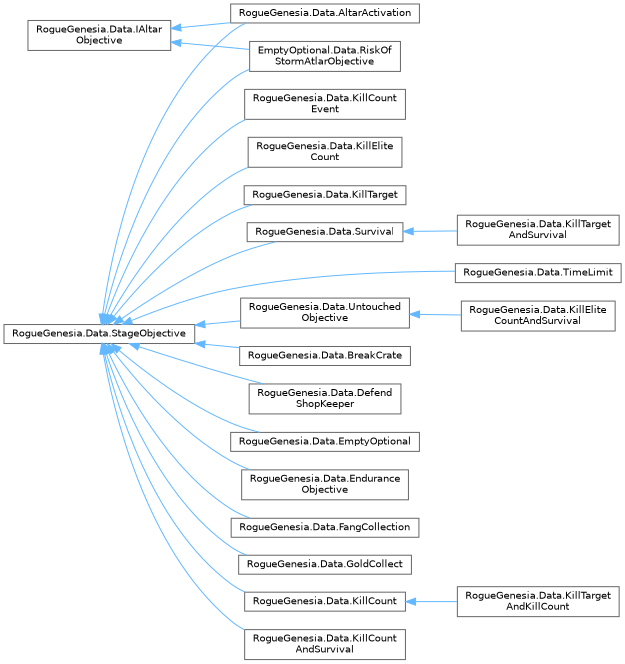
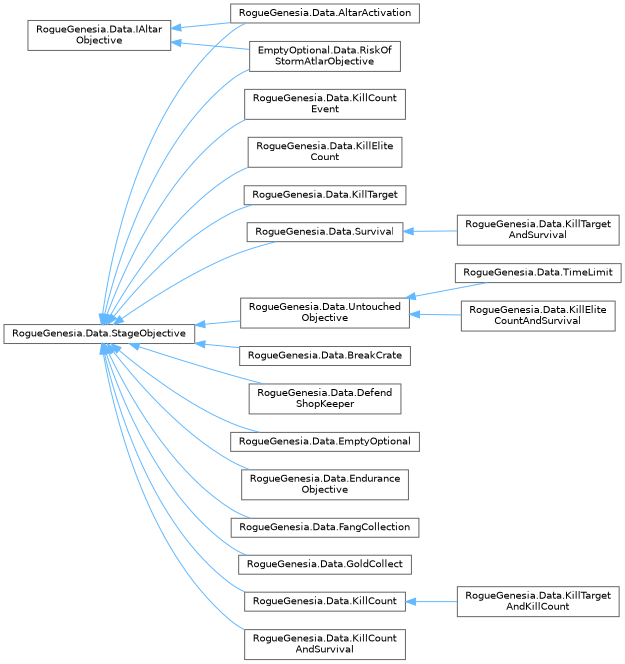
  digraph {
    rankdir=LR
    node [color=grey40 fillcolor=white fontname=Helvetica fontsize=10 shape=box style=filled]
    edge [color=steelblue1 dir=back fontname=Helvetica fontsize=10 labelfontname=Helvetica labelfontsize=10 style=solid]
    n1 [height=0.2 label="RogueGenesia.Data.IAltar\lObjective" width=0.4]
    n2 [height=0.2 label="RogueGenesia.Data.AltarActivation" width=0.4]
    n3 [height=0.2 label="EmptyOptional.Data.RiskOf\lStormAtlarObjective" width=0.4]
    n4 [height=0.2 label="RogueGenesia.Data.StageObjective" width=0.4]
    n5 [height=0.2 label="RogueGenesia.Data.BreakCrate" width=0.4]
    n6 [height=0.2 label="RogueGenesia.Data.Defend\lShopKeeper" width=0.4]
    n7 [height=0.2 label="RogueGenesia.Data.EmptyOptional" width=0.4]
    n8 [height=0.2 label="RogueGenesia.Data.Endurance\lObjective" width=0.4]
    n9 [height=0.2 label="RogueGenesia.Data.FangCollection" width=0.4]
    n10 [height=0.2 label="RogueGenesia.Data.GoldCollect" width=0.4]
    n11 [height=0.2 label="RogueGenesia.Data.KillCount" width=0.4]
    n12 [height=0.2 label="RogueGenesia.Data.KillCount\lAndSurvival" width=0.4]
    n13 [height=0.2 label="RogueGenesia.Data.KillCount\lEvent" width=0.4]
    n14 [height=0.2 label="RogueGenesia.Data.KillElite\lCount" width=0.4]
    n15 [height=0.2 label="RogueGenesia.Data.KillTarget" width=0.4]
    n16 [height=0.2 label="RogueGenesia.Data.Survival" width=0.4]
    n17 [height=0.2 label="RogueGenesia.Data.TimeLimit" width=0.4]
    n18 [height=0.2 label="RogueGenesia.Data.Untouched\lObjective" width=0.4]
    n19 [height=0.2 label="RogueGenesia.Data.KillTarget\lAndKillCount" width=0.4]
    n20 [height=0.2 label="RogueGenesia.Data.KillElite\lCountAndSurvival" width=0.4]
    n21 [height=0.2 label="RogueGenesia.Data.KillTarget\lAndSurvival" width=0.4]
    n1 -> n2
    n1 -> n3
    n4 -> n2
    n4 -> n3
    n4 -> n5
    n4 -> n6
    n4 -> n7
    n4 -> n8
    n4 -> n9
    n4 -> n10
    n4 -> n11
    n4 -> n12
    n4 -> n13
    n4 -> n14
    n4 -> n15
    n4 -> n16
-   n4 -> n17
+   n18 -> n17
    n4 -> n18
    n11 -> n19
    n16 -> n21
    n18 -> n20
  }
